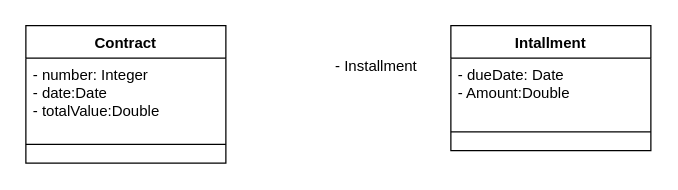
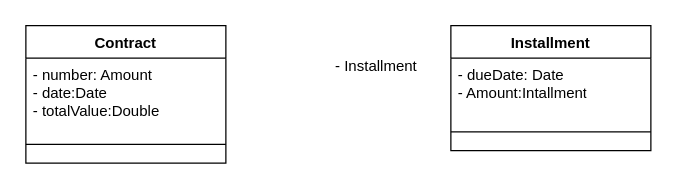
  <mxCell id="0" />
  <mxCell id="1" parent="0" />
  <mxCell id="2" value="Contract" style="swimlane;fontStyle=1;align=center;verticalAlign=top;childLayout=stackLayout;horizontal=1;startSize=26;horizontalStack=0;resizeParent=1;resizeParentMax=0;resizeLast=0;collapsible=1;marginBottom=0;whiteSpace=wrap;html=1;" vertex="1" parent="1"><mxGeometry x="20" y="20" width="160" height="110" as="geometry" /></mxCell>
- <mxCell id="3" value="- number: Integer&lt;div&gt;- date:Date&lt;br&gt;- totalValue:Double&lt;br&gt;&lt;/div&gt;" style="text;strokeColor=none;fillColor=none;align=left;verticalAlign=top;spacingLeft=4;spacingRight=4;overflow=hidden;rotatable=0;points=[[0,0.5],[1,0.5]];portConstraint=eastwest;whiteSpace=wrap;html=1;" vertex="1" parent="2"><mxGeometry y="26" width="160" height="54" as="geometry" /></mxCell>
+ <mxCell id="3" value="- number: Amount&lt;div&gt;- date:Date&lt;br&gt;- totalValue:Double&lt;br&gt;&lt;/div&gt;" style="text;strokeColor=none;fillColor=none;align=left;verticalAlign=top;spacingLeft=4;spacingRight=4;overflow=hidden;rotatable=0;points=[[0,0.5],[1,0.5]];portConstraint=eastwest;whiteSpace=wrap;html=1;" vertex="1" parent="2"><mxGeometry y="26" width="160" height="54" as="geometry" /></mxCell>
  <mxCell id="4" value="" style="line;strokeWidth=1;fillColor=none;align=left;verticalAlign=middle;spacingTop=-1;spacingLeft=3;spacingRight=3;rotatable=0;labelPosition=right;points=[];portConstraint=eastwest;strokeColor=inherit;" vertex="1" parent="2"><mxGeometry y="80" width="160" height="30" as="geometry" /></mxCell>
- <mxCell id="5" value="Intallment" style="swimlane;fontStyle=1;align=center;verticalAlign=top;childLayout=stackLayout;horizontal=1;startSize=26;horizontalStack=0;resizeParent=1;resizeParentMax=0;resizeLast=0;collapsible=1;marginBottom=0;whiteSpace=wrap;html=1;" vertex="1" parent="1"><mxGeometry x="360" y="20" width="160" height="100" as="geometry" /></mxCell>
- <mxCell id="6" value="- dueDate: Date&lt;div&gt;- Amount:Double&lt;br&gt;&lt;br&gt;&lt;/div&gt;" style="text;strokeColor=none;fillColor=none;align=left;verticalAlign=top;spacingLeft=4;spacingRight=4;overflow=hidden;rotatable=0;points=[[0,0.5],[1,0.5]];portConstraint=eastwest;whiteSpace=wrap;html=1;" vertex="1" parent="5"><mxGeometry y="26" width="160" height="44" as="geometry" /></mxCell>
+ <mxCell id="5" value="Installment" style="swimlane;fontStyle=1;align=center;verticalAlign=top;childLayout=stackLayout;horizontal=1;startSize=26;horizontalStack=0;resizeParent=1;resizeParentMax=0;resizeLast=0;collapsible=1;marginBottom=0;whiteSpace=wrap;html=1;" vertex="1" parent="1"><mxGeometry x="360" y="20" width="160" height="100" as="geometry" /></mxCell>
+ <mxCell id="6" value="- dueDate: Date&lt;div&gt;- Amount:Intallment&lt;br&gt;&lt;br&gt;&lt;/div&gt;" style="text;strokeColor=none;fillColor=none;align=left;verticalAlign=top;spacingLeft=4;spacingRight=4;overflow=hidden;rotatable=0;points=[[0,0.5],[1,0.5]];portConstraint=eastwest;whiteSpace=wrap;html=1;" vertex="1" parent="5"><mxGeometry y="26" width="160" height="44" as="geometry" /></mxCell>
  <mxCell id="7" value="" style="line;strokeWidth=1;fillColor=none;align=left;verticalAlign=middle;spacingTop=-1;spacingLeft=3;spacingRight=3;rotatable=0;labelPosition=right;points=[];portConstraint=eastwest;strokeColor=inherit;" vertex="1" parent="5"><mxGeometry y="70" width="160" height="30" as="geometry" /></mxCell>
  <mxCell id="8" value="- Installment&lt;div&gt;&lt;br&gt;&lt;/div&gt;" style="text;html=1;align=center;verticalAlign=middle;resizable=0;points=[];autosize=1;strokeColor=none;fillColor=none;" vertex="1" parent="1"><mxGeometry x="255" y="40" width="90" height="40" as="geometry" /></mxCell>
